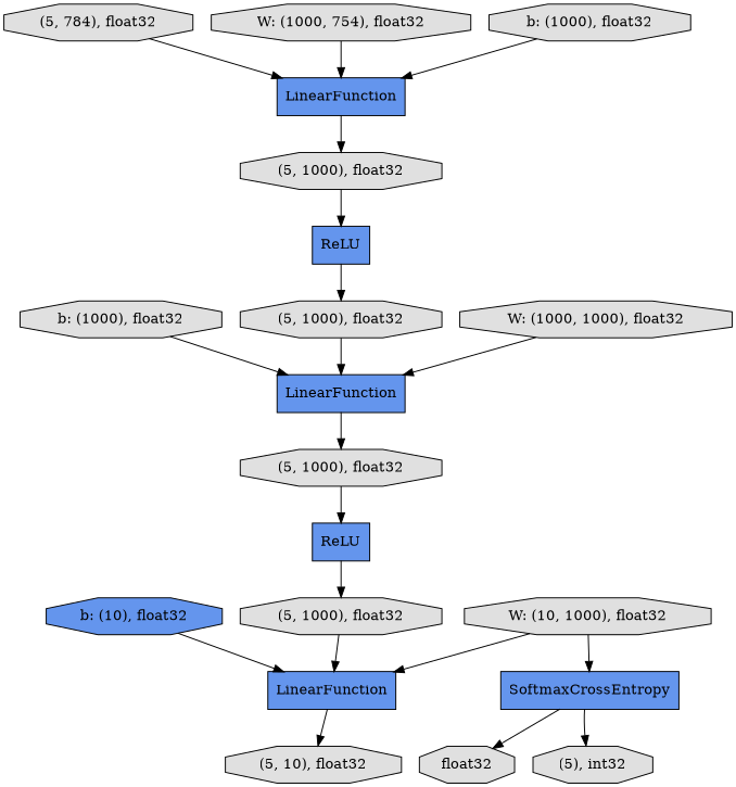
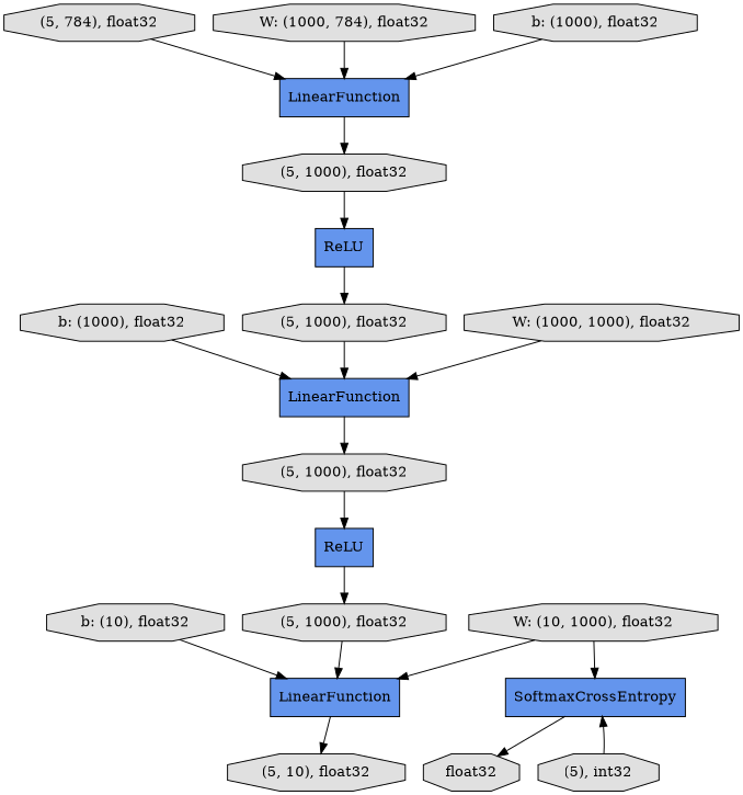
  digraph {
    rankdir=TB
    node [fillcolor="#E0E0E0" shape=octagon style=filled]
    n1 [label="(5, 1000), float32"]
    n2 [fillcolor="#6495ED" label=LinearFunction shape=record]
    n3 [label="(5, 10), float32"]
    n4 [label="b: (1000), float32"]
    n5 [fillcolor="#6495ED" label=LinearFunction shape=record]
    n6 [label="(5, 1000), float32"]
-   n7 [fillcolor="#6495ED" label="b: (10), float32"]
+   n7 [label="b: (10), float32"]
    n8 [label="(5, 784), float32"]
    n9 [fillcolor="#6495ED" label=LinearFunction shape=record]
    n10 [label="(5, 1000), float32"]
-   n11 [label="W: (1000, 754), float32"]
+   n11 [label="W: (1000, 784), float32"]
    n12 [fillcolor="#6495ED" label=ReLU shape=record]
    n13 [label="(5, 1000), float32"]
    n14 [label="b: (1000), float32"]
    n15 [label=float32]
    n16 [fillcolor="#6495ED" label=ReLU shape=record]
    n17 [label="W: (1000, 1000), float32"]
    n18 [fillcolor="#6495ED" label=SoftmaxCrossEntropy shape=record]
    n19 [label="W: (10, 1000), float32"]
    n20 [label="(5), int32"]
    n1 -> n2
    n2 -> n3
    n4 -> n5
    n5 -> n6
    n6 -> n16
    n7 -> n2
    n8 -> n9
    n9 -> n10
    n10 -> n12
    n11 -> n9
    n12 -> n13
    n13 -> n5
    n14 -> n9
    n16 -> n1
    n17 -> n5
    n18 -> n15
    n19 -> n2
    n19 -> n18
-   n18 -> n20
+   n20 -> n18
  }
